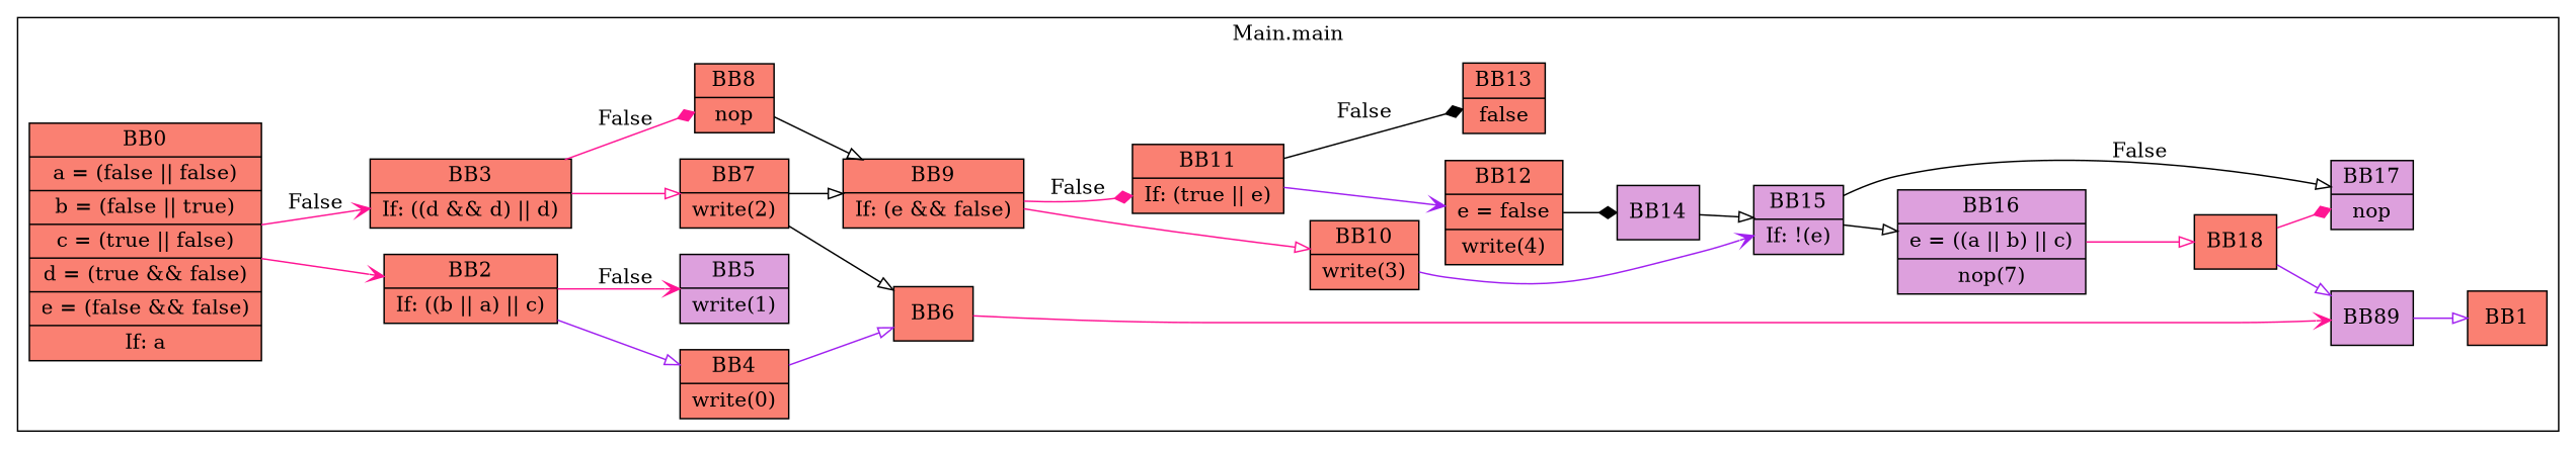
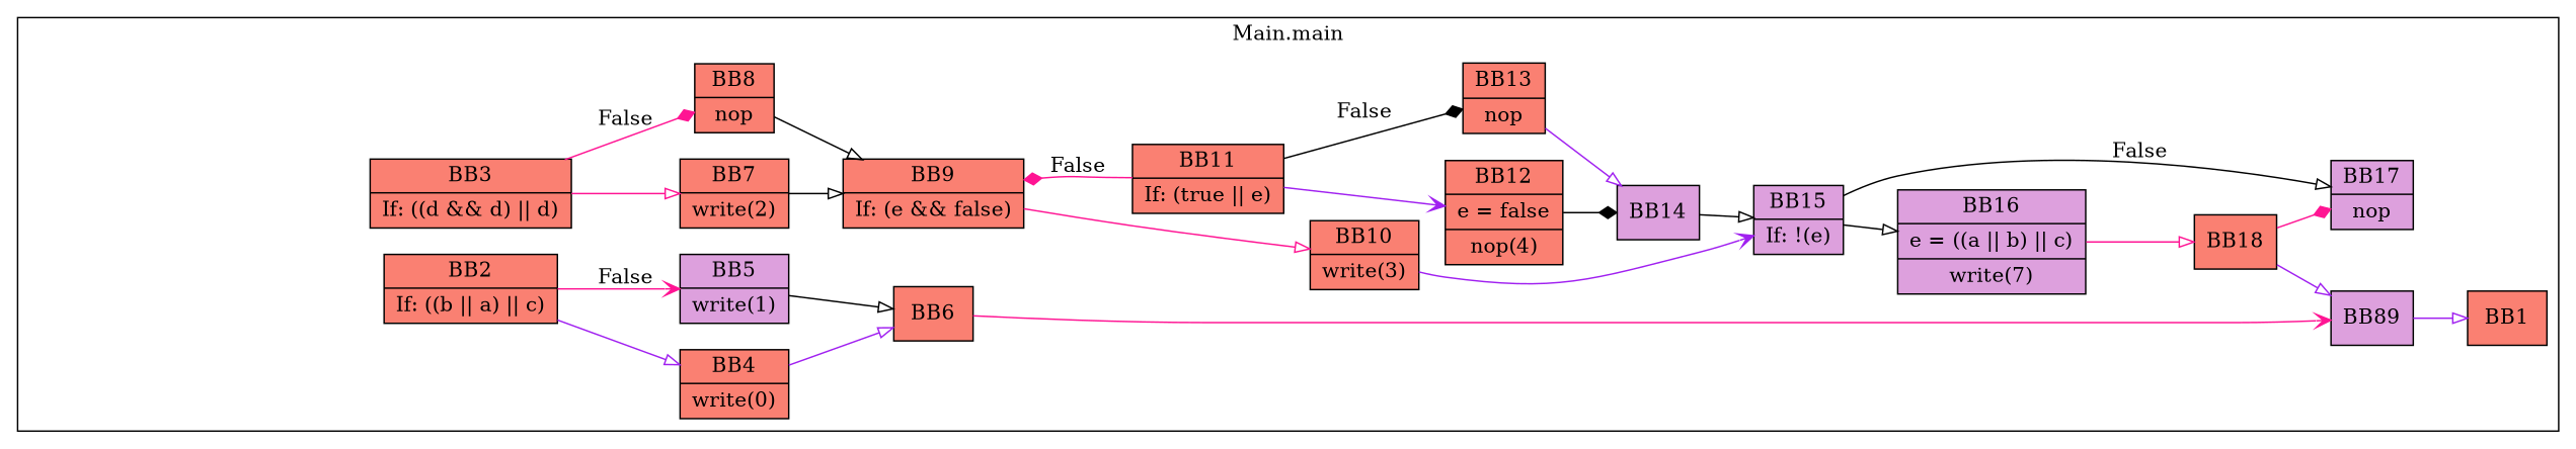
  digraph {
    rankdir=LR
    node [fillcolor=salmon shape=record style=filled]
    edge [arrowhead=onormal color=deeppink]
-   n1 [label="BB0|a = (false \|\| false)|b = (false \|\| true)|c = (true \|\| false)|d = (true && false)|e = (false && false)|If: a"]
    n2 [label="BB2|If: ((b \|\| a) \|\| c)"]
    n3 [label="BB3|If: ((d && d) \|\| d)"]
    n4 [label="BB4|write(0)"]
    n5 [fillcolor=plum label="BB5|write(1)"]
    n6 [label="BB7|write(2)"]
    n7 [label="BB8|nop"]
    n8 [label=BB1]
    n9 [label=BB6]
    n10 [label="BB9|If: (e && false)"]
    n11 [fillcolor=plum label=BB89]
    n12 [label="BB10|write(3)"]
    n13 [label="BB11|If: (true \|\| e)"]
    n14 [fillcolor=plum label="BB15|If: !(e)"]
-   n15 [label="BB12|e = false|write(4)"]
-   n16 [label="BB13|false"]
-   n17 [fillcolor=plum label="BB16|e = ((a \|\| b) \|\| c)|nop(7)"]
+   n15 [label="BB12|e = false|nop(4)"]
+   n16 [label="BB13|nop"]
+   n17 [fillcolor=plum label="BB16|e = ((a \|\| b) \|\| c)|write(7)"]
    n18 [fillcolor=plum label="BB17|nop"]
    n19 [fillcolor=plum label=BB14]
    n20 [label=BB18]
    subgraph cluster_1 {
      label="Main.main"
-     n1
      n2
      n3
      n4
      n5
      n6
      n7
      n8
      n9
      n10
      n11
      n12
      n13
      n14
      n15
      n16
      n17
      n18
      n19
      n20
    }
-   n1 -> n2 [arrowhead=vee]
-   n1 -> n3 [arrowhead=vee label=False]
    n2 -> n4 [color=purple]
    n2 -> n5 [arrowhead=vee label=False]
    n3 -> n6
    n3 -> n7 [arrowhead=diamond label=False]
    n4 -> n9 [color=purple]
-   n6 -> n9 [color=black]
+   n5 -> n9 [color=black]
    n6 -> n10 [color=black]
    n7 -> n10 [color=black]
    n9 -> n11 [arrowhead=vee]
    n10 -> n12
-   n10 -> n13 [arrowhead=diamond label=False]
+   n13 -> n10 [arrowhead=diamond label=False]
    n11 -> n8 [color=purple]
    n12 -> n14 [arrowhead=vee color=purple]
    n13 -> n15 [arrowhead=vee color=purple]
    n13 -> n16 [arrowhead=diamond color=black label=False]
    n14 -> n17 [color=black]
    n14 -> n18 [color=black label=False]
    n15 -> n19 [arrowhead=diamond color=black]
+   n16 -> n19 [color=purple]
    n17 -> n20
    n19 -> n14 [color=black]
    n20 -> n11 [color=purple]
    n20 -> n18 [arrowhead=diamond]
  }
